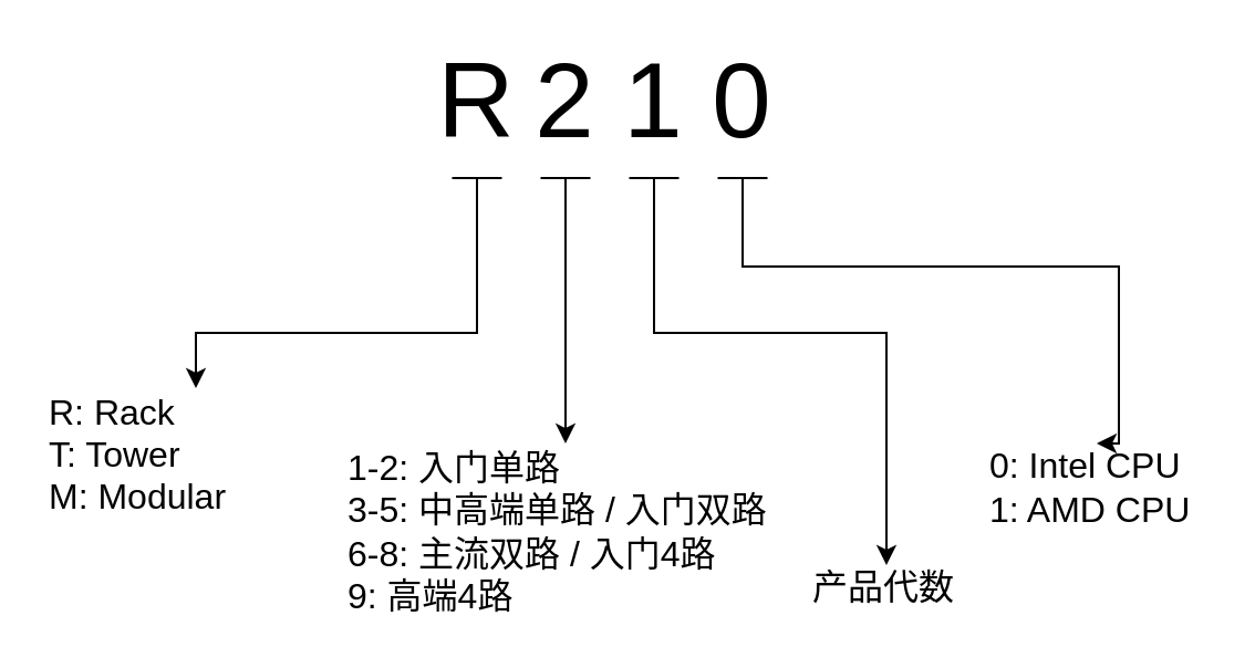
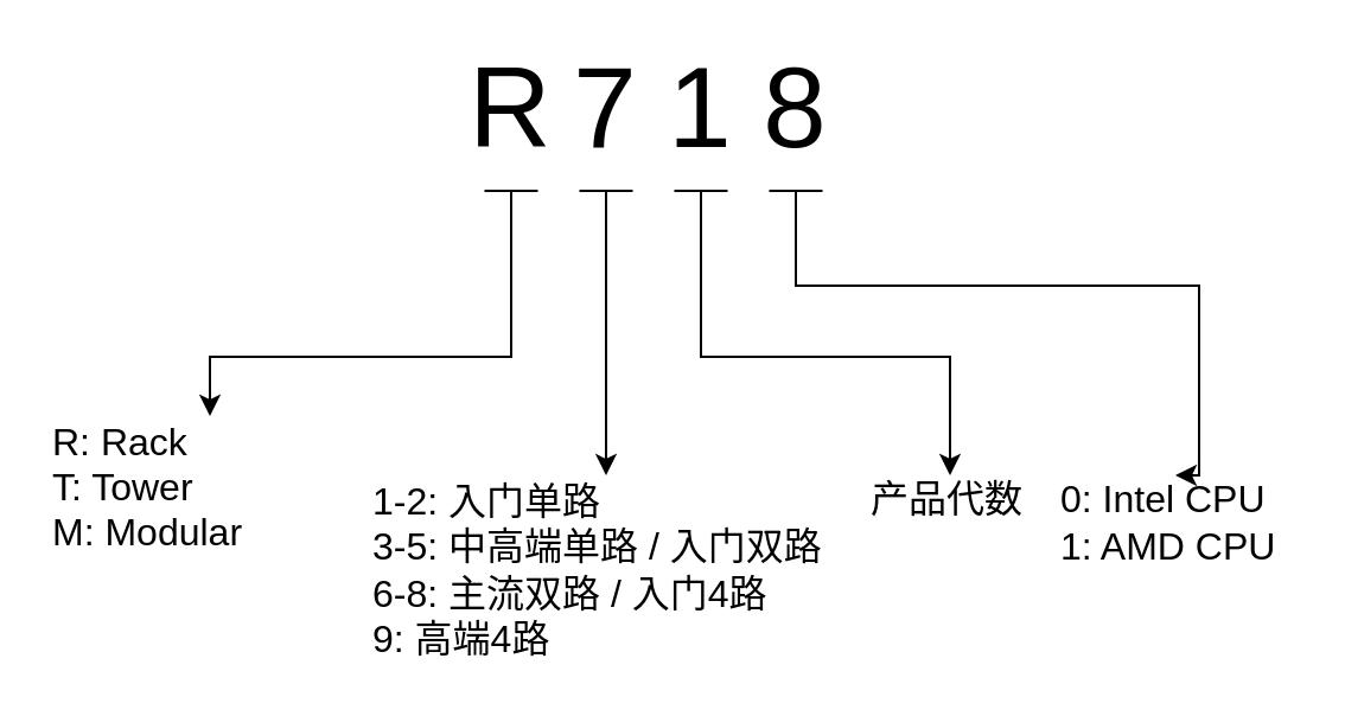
  <mxCell id="0" />
  <mxCell id="1" parent="0" />
  <mxCell id="2" value="" style="edgeStyle=orthogonalEdgeStyle;rounded=0;orthogonalLoop=1;jettySize=auto;html=1;fontSize=48;" edge="1" parent="1" target="7"><mxGeometry relative="1" as="geometry"><mxPoint x="215" y="80" as="sourcePoint" /><Array as="points"><mxPoint x="215" y="150" /><mxPoint x="88" y="150" /></Array></mxGeometry></mxCell>
  <mxCell id="3" value="&lt;font style=&quot;font-size: 48px&quot;&gt;R&lt;/font&gt;" style="text;html=1;strokeColor=none;fillColor=none;align=center;verticalAlign=middle;whiteSpace=wrap;rounded=0;sketch=0;" vertex="1" parent="1"><mxGeometry x="195" y="20" width="40" height="50" as="geometry" /></mxCell>
- <mxCell id="4" value="&lt;font style=&quot;font-size: 48px&quot;&gt;2&lt;/font&gt;" style="text;html=1;strokeColor=none;fillColor=none;align=center;verticalAlign=middle;whiteSpace=wrap;rounded=0;" vertex="1" parent="1"><mxGeometry x="235" y="20" width="40" height="50" as="geometry" /></mxCell>
+ <mxCell id="4" value="&lt;font style=&quot;font-size: 48px&quot;&gt;7&lt;/font&gt;" style="text;html=1;strokeColor=none;fillColor=none;align=center;verticalAlign=middle;whiteSpace=wrap;rounded=0;" vertex="1" parent="1"><mxGeometry x="235" y="20" width="40" height="50" as="geometry" /></mxCell>
  <mxCell id="5" value="&lt;font style=&quot;font-size: 48px&quot;&gt;1&lt;/font&gt;" style="text;html=1;strokeColor=none;fillColor=none;align=center;verticalAlign=middle;whiteSpace=wrap;rounded=0;" vertex="1" parent="1"><mxGeometry x="275" y="20" width="40" height="50" as="geometry" /></mxCell>
- <mxCell id="6" value="&lt;font style=&quot;font-size: 48px&quot;&gt;0&lt;/font&gt;" style="text;html=1;strokeColor=none;fillColor=none;align=center;verticalAlign=middle;whiteSpace=wrap;rounded=0;" vertex="1" parent="1"><mxGeometry x="315" y="20" width="40" height="50" as="geometry" /></mxCell>
+ <mxCell id="6" value="&lt;font style=&quot;font-size: 48px&quot;&gt;8&lt;/font&gt;" style="text;html=1;strokeColor=none;fillColor=none;align=center;verticalAlign=middle;whiteSpace=wrap;rounded=0;" vertex="1" parent="1"><mxGeometry x="315" y="20" width="40" height="50" as="geometry" /></mxCell>
  <mxCell id="7" value="&lt;div style=&quot;font-size: 16px&quot; align=&quot;left&quot;&gt;&lt;font style=&quot;font-size: 16px&quot;&gt;R: Rack&lt;br&gt;&lt;/font&gt;&lt;/div&gt;&lt;div style=&quot;font-size: 16px&quot; align=&quot;left&quot;&gt;&lt;font style=&quot;font-size: 16px&quot;&gt;T: Tower&lt;br&gt;&lt;/font&gt;&lt;/div&gt;&lt;div style=&quot;font-size: 16px&quot; align=&quot;left&quot;&gt;&lt;font style=&quot;font-size: 16px&quot;&gt;M: Modular&lt;/font&gt;&lt;/div&gt;" style="text;html=1;strokeColor=none;fillColor=none;align=left;verticalAlign=middle;whiteSpace=wrap;rounded=0;" vertex="1" parent="1"><mxGeometry x="20" y="175" width="105" height="60" as="geometry" /></mxCell>
  <mxCell id="8" value="" style="endArrow=none;html=1;rounded=0;fontSize=48;" edge="1" parent="1"><mxGeometry width="50" height="50" relative="1" as="geometry"><mxPoint x="203.75" y="80" as="sourcePoint" /><mxPoint x="226.25" y="80" as="targetPoint" /></mxGeometry></mxCell>
  <mxCell id="9" value="" style="endArrow=none;html=1;rounded=0;fontSize=48;" edge="1" parent="1"><mxGeometry width="50" height="50" relative="1" as="geometry"><mxPoint x="243.75" y="80" as="sourcePoint" /><mxPoint x="266.25" y="80" as="targetPoint" /></mxGeometry></mxCell>
  <mxCell id="10" value="" style="endArrow=none;html=1;rounded=0;fontSize=48;" edge="1" parent="1"><mxGeometry width="50" height="50" relative="1" as="geometry"><mxPoint x="283.75" y="80" as="sourcePoint" /><mxPoint x="306.25" y="80" as="targetPoint" /></mxGeometry></mxCell>
  <mxCell id="11" value="" style="endArrow=none;html=1;rounded=0;fontSize=48;" edge="1" parent="1"><mxGeometry width="50" height="50" relative="1" as="geometry"><mxPoint x="323.75" y="80" as="sourcePoint" /><mxPoint x="346.25" y="80" as="targetPoint" /></mxGeometry></mxCell>
  <mxCell id="12" value="&lt;div style=&quot;font-size: 16px&quot; align=&quot;left&quot;&gt;&lt;font style=&quot;font-size: 16px&quot;&gt;1-2: 入门单路&lt;br&gt;&lt;/font&gt;&lt;/div&gt;&lt;div style=&quot;font-size: 16px&quot; align=&quot;left&quot;&gt;&lt;font style=&quot;font-size: 16px&quot;&gt;3-5: 中高端单路 / 入门双路&lt;br&gt;&lt;/font&gt;&lt;/div&gt;&lt;div style=&quot;font-size: 16px&quot; align=&quot;left&quot;&gt;&lt;font style=&quot;font-size: 16px&quot;&gt;6-8: 主流双路 / 入门4路&lt;br&gt;&lt;/font&gt;&lt;/div&gt;&lt;div style=&quot;font-size: 16px&quot; align=&quot;left&quot;&gt;&lt;font style=&quot;font-size: 16px&quot;&gt;9: 高端4路&lt;br&gt;&lt;/font&gt;&lt;/div&gt;" style="text;html=1;strokeColor=none;fillColor=none;align=left;verticalAlign=middle;whiteSpace=wrap;rounded=0;" vertex="1" parent="1"><mxGeometry x="155" y="200" width="200" height="80" as="geometry" /></mxCell>
  <mxCell id="13" value="" style="edgeStyle=orthogonalEdgeStyle;rounded=0;orthogonalLoop=1;jettySize=auto;html=1;fontSize=48;entryX=0.5;entryY=0;entryDx=0;entryDy=0;" edge="1" parent="1" target="12"><mxGeometry relative="1" as="geometry"><mxPoint x="255" y="80" as="sourcePoint" /><mxPoint x="158.029" y="190" as="targetPoint" /><Array as="points"><mxPoint x="255" y="200" /></Array></mxGeometry></mxCell>
- <mxCell id="14" value="&lt;div style=&quot;font-size: 16px&quot; align=&quot;left&quot;&gt;&lt;font style=&quot;font-size: 16px&quot;&gt;产品代数&lt;br&gt;&lt;/font&gt;&lt;/div&gt;" style="text;html=1;strokeColor=none;fillColor=none;align=left;verticalAlign=middle;whiteSpace=wrap;rounded=0;" vertex="1" parent="1"><mxGeometry x="365" y="255" width="70" height="20" as="geometry" /></mxCell>
+ <mxCell id="14" value="&lt;div style=&quot;font-size: 16px&quot; align=&quot;left&quot;&gt;&lt;font style=&quot;font-size: 16px&quot;&gt;产品代数&lt;br&gt;&lt;/font&gt;&lt;/div&gt;" style="text;html=1;strokeColor=none;fillColor=none;align=left;verticalAlign=middle;whiteSpace=wrap;rounded=0;" vertex="1" parent="1"><mxGeometry x="365" y="200" width="70" height="20" as="geometry" /></mxCell>
  <mxCell id="15" value="" style="edgeStyle=orthogonalEdgeStyle;rounded=0;orthogonalLoop=1;jettySize=auto;html=1;fontSize=48;entryX=0.5;entryY=0;entryDx=0;entryDy=0;" edge="1" parent="1" target="14"><mxGeometry relative="1" as="geometry"><mxPoint x="295" y="80" as="sourcePoint" /><mxPoint x="265" y="210" as="targetPoint" /><Array as="points"><mxPoint x="295" y="150" /><mxPoint x="400" y="150" /></Array></mxGeometry></mxCell>
  <mxCell id="16" value="&lt;div style=&quot;font-size: 16px&quot; align=&quot;left&quot;&gt;&lt;font style=&quot;font-size: 16px&quot;&gt;0: Intel CPU&lt;br&gt;&lt;/font&gt;&lt;/div&gt;&lt;div style=&quot;font-size: 16px&quot; align=&quot;left&quot;&gt;&lt;font style=&quot;font-size: 16px&quot;&gt;1: AMD CPU&lt;br&gt;&lt;/font&gt;&lt;/div&gt;" style="text;html=1;strokeColor=none;fillColor=none;align=left;verticalAlign=middle;whiteSpace=wrap;rounded=0;" vertex="1" parent="1"><mxGeometry x="445" y="200" width="100" height="40" as="geometry" /></mxCell>
  <mxCell id="17" value="" style="edgeStyle=orthogonalEdgeStyle;rounded=0;orthogonalLoop=1;jettySize=auto;html=1;fontSize=48;entryX=0.5;entryY=0;entryDx=0;entryDy=0;" edge="1" parent="1" target="16"><mxGeometry relative="1" as="geometry"><mxPoint x="335" y="80" as="sourcePoint" /><mxPoint x="520" y="105" as="targetPoint" /><Array as="points"><mxPoint x="335" y="120" /><mxPoint x="505" y="120" /></Array></mxGeometry></mxCell>
